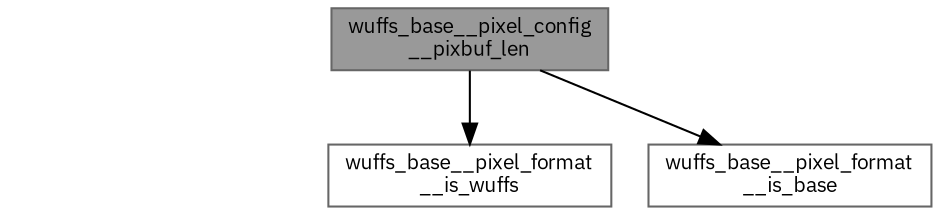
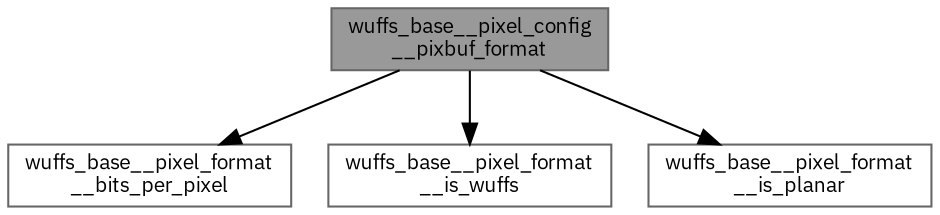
  digraph {
    fontname="IBM Plex Sans"
    rankdir=TB
    node [color=grey40 fillcolor=white fontname="IBM Plex Sans" fontsize=10 shape=box style=filled]
    edge [color=black fontname="IBM Plex Sans" fontsize=10 labelfontname=Helvetica labelfontsize=10 style=solid]
-   n1 [color=gray40 fillcolor=grey60 fontcolor=black height=0.2 label="wuffs_base__pixel_config\l__pixbuf_len" width=0.4]
+   n1 [color=gray40 fillcolor=grey60 fontcolor=black height=0.2 label="wuffs_base__pixel_config\l__pixbuf_format" width=0.4]
+   n2 [height=0.2 label="wuffs_base__pixel_format\l__bits_per_pixel" width=0.4]
    n3 [height=0.2 label="wuffs_base__pixel_format\l__is_wuffs" width=0.4]
-   n4 [height=0.2 label="wuffs_base__pixel_format\l__is_base" width=0.4]
+   n4 [height=0.2 label="wuffs_base__pixel_format\l__is_planar" width=0.4]
+   n1 -> n2
    n1 -> n3
    n1 -> n4
  }
